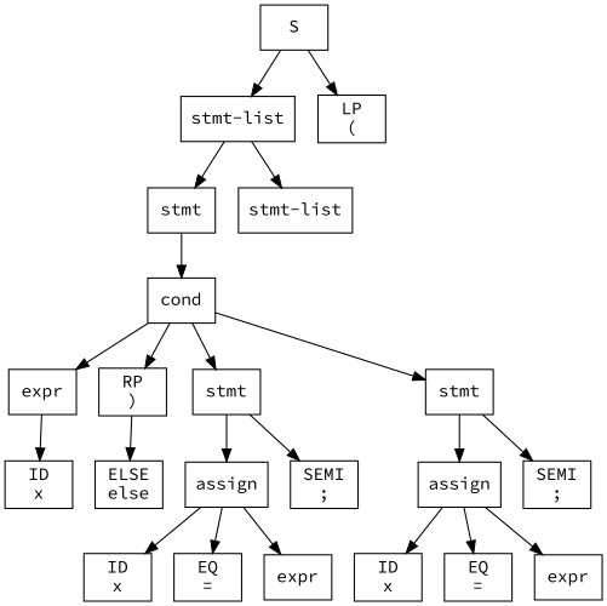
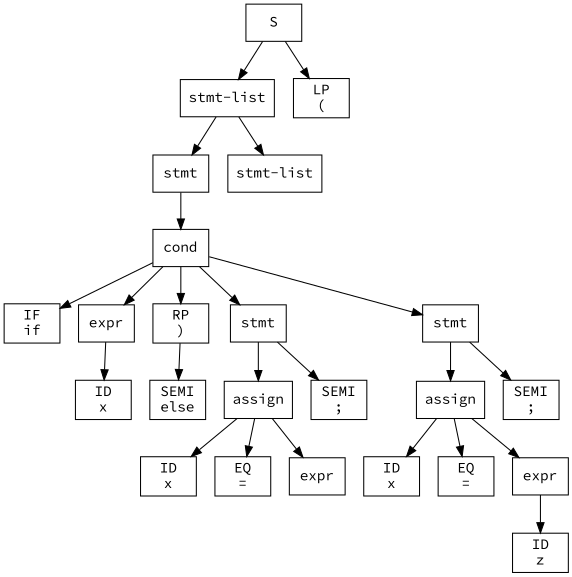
  digraph {
    fontname="Source Code Pro"
    node [fontname="Source Code Pro" shape=rectangle]
    edge [fontname="Source Code Pro"]
    n1 [label=S]
    n2 [label="stmt-list"]
    n3 [label="LP\n("]
    n4 [label=stmt]
    n5 [label="stmt-list"]
    n6 [label=cond]
+   n7 [label="IF\nif"]
    n8 [label=expr]
    n9 [label="RP\n)"]
    n10 [label=stmt]
    n11 [label=stmt]
    n12 [label="ID\nx"]
-   n13 [label="ELSE\nelse"]
+   n13 [label="SEMI\nelse"]
    n14 [label=assign]
    n15 [label="SEMI\n;"]
    n16 [label=assign]
    n17 [label="SEMI\n;"]
    n18 [label="ID\nx"]
    n19 [label="EQ\n="]
    n20 [label=expr]
    n21 [label="ID\nx"]
    n22 [label="EQ\n="]
    n23 [label=expr]
+   n24 [label="ID\nz"]
    n1 -> n2
    n1 -> n3
    n2 -> n4
    n2 -> n5
    n4 -> n6
+   n6 -> n7
    n6 -> n8
    n6 -> n9
    n6 -> n10
    n6 -> n11
    n8 -> n12
    n9 -> n13
    n10 -> n14
    n10 -> n15
    n11 -> n16
    n11 -> n17
    n14 -> n18
    n14 -> n19
    n14 -> n20
    n16 -> n21
    n16 -> n22
    n16 -> n23
+   n23 -> n24
  }
